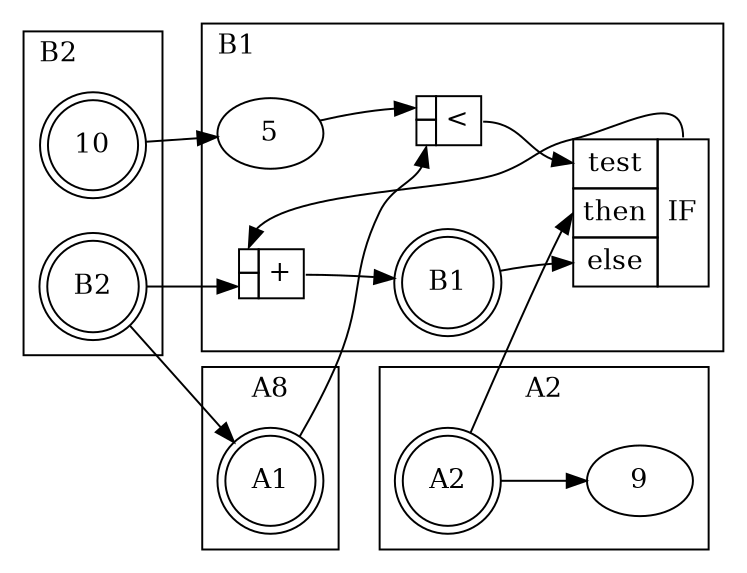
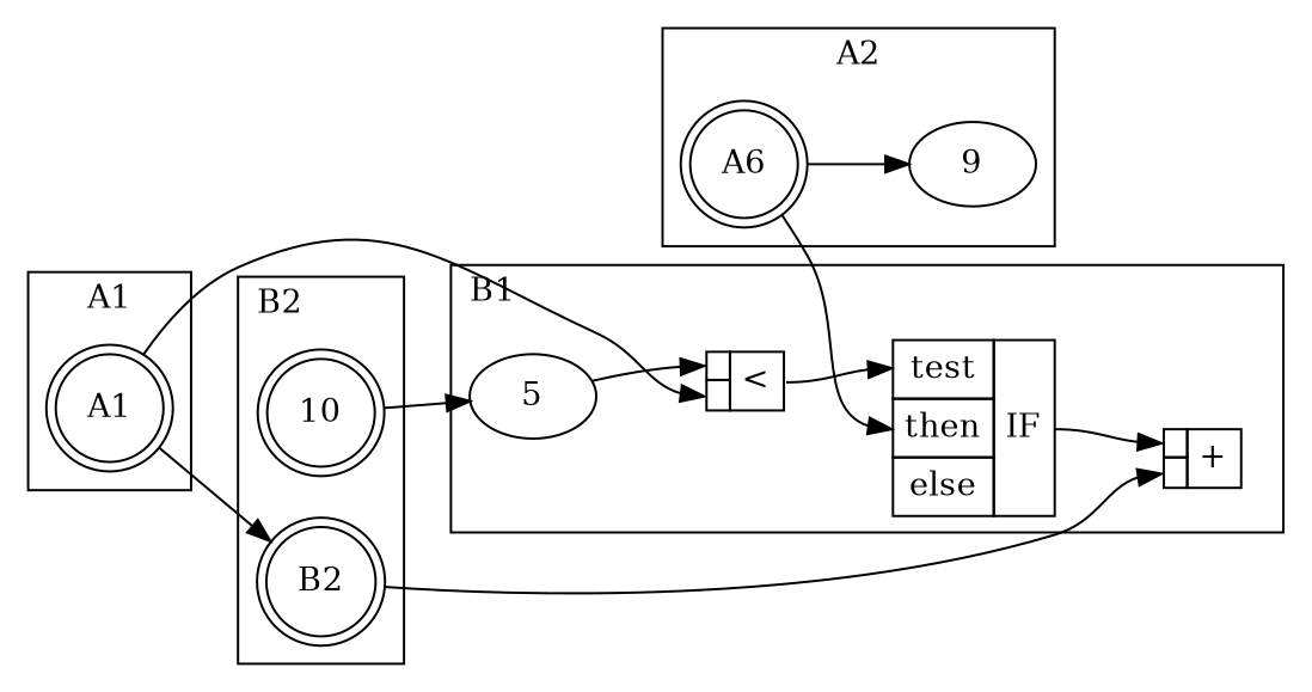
  digraph {
    rankdir=LR
    node [shape=doublecircle]
    n1 [label=10]
    B2
    A1
    n4 [label=9 shape=""]
-   A2
+   A2 [label=A6]
    n6 [label=<          <table border="0" cellborder="1" cellspacing="0" cellpadding="4">             <tr>                <td port="in1"></td>                <td port="out" rowspan="2">+</td>             </tr>             <tr>                <td port="in2"></td>             </tr>          </table>       > margin=0 shape=none]
    n7 [label=<          <table border="0" cellborder="1" cellspacing="0" cellpadding="4">             <tr>                <td port="in1"></td>                <td port="out" rowspan="2">&lt;</td>             </tr>             <tr>                <td port="in2"></td>             </tr>          </table>       > margin=0 shape=none]
    n8 [label=<          <table border="0" cellborder="1" cellspacing="0" cellpadding="4">             <tr>                <td port="test">test</td>                <td port="out" rowspan="3">IF</td>             </tr>             <tr>             <td port="then">then</td>             </tr>             <tr>                <td port="else">else</td>             </tr>          </table>       > margin=0 shape=none]
    n9 [label=5 shape=""]
-   B1
    subgraph cluster_1 {
      label=B2
      labeljust=l
      n1
      B2
    }
    subgraph cluster_2 {
-     label=A8
+     label=A1
      shape=box
      A1
    }
    subgraph cluster_3 {
      label=A2
      n4
      A2
    }
    subgraph cluster_4 {
      label=B1
      labeljust=l
      n6
      n7
      n8
      n9
-     B1
    }
    n1 -> n9
-   B2 -> A1
+   A1 -> B2
    B2 -> n6 [headport=in2]
    A1 -> n7 [headport=in2]
    A2 -> n4
    A2 -> n8 [headport=then]
-   n6 -> B1 [tailport=out]
    n7 -> n8 [headport=test tailport=out]
    n8 -> n6 [headport=in1 tailport=out]
    n9 -> n7 [headport=in1]
-   B1 -> n8 [headport=else]
  }
